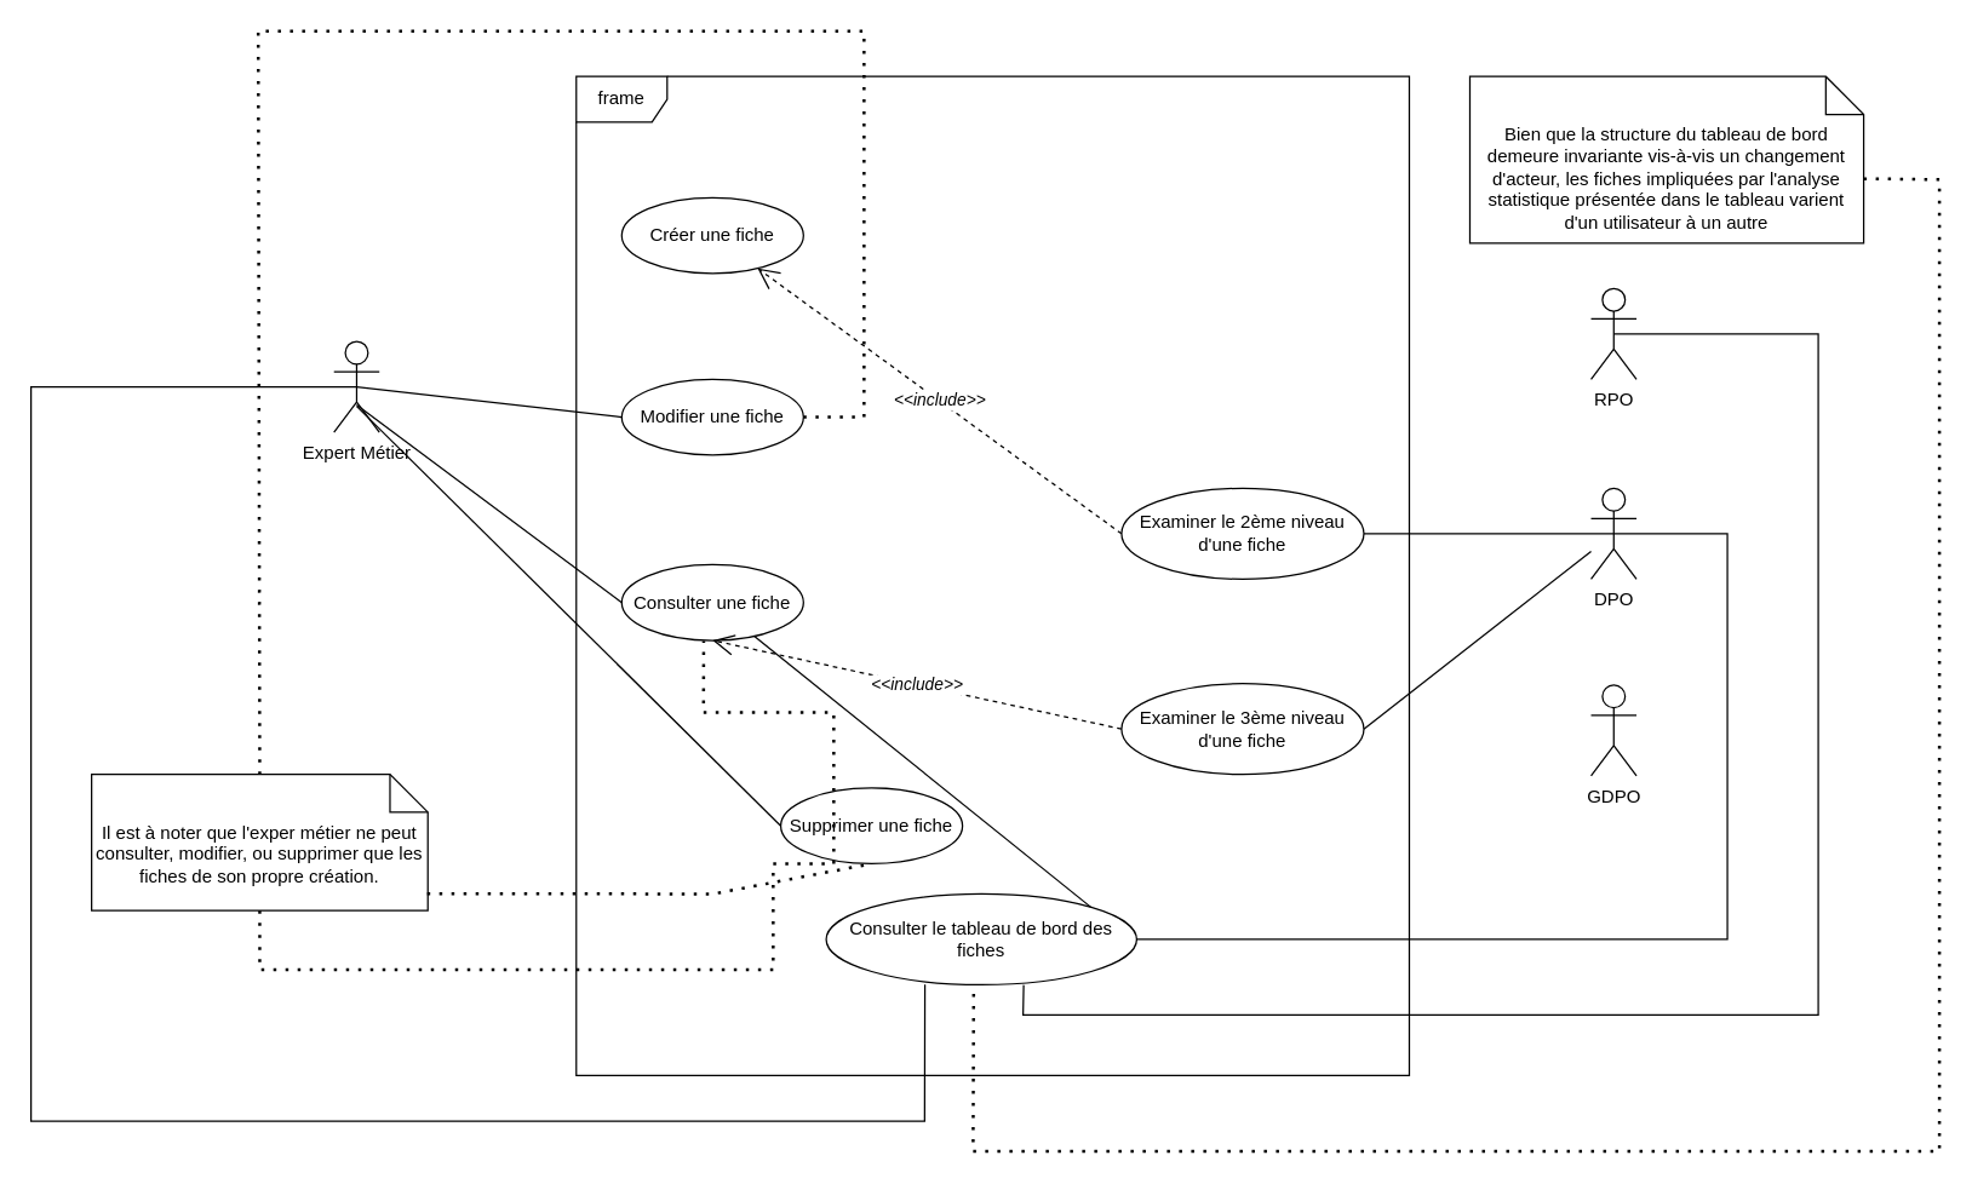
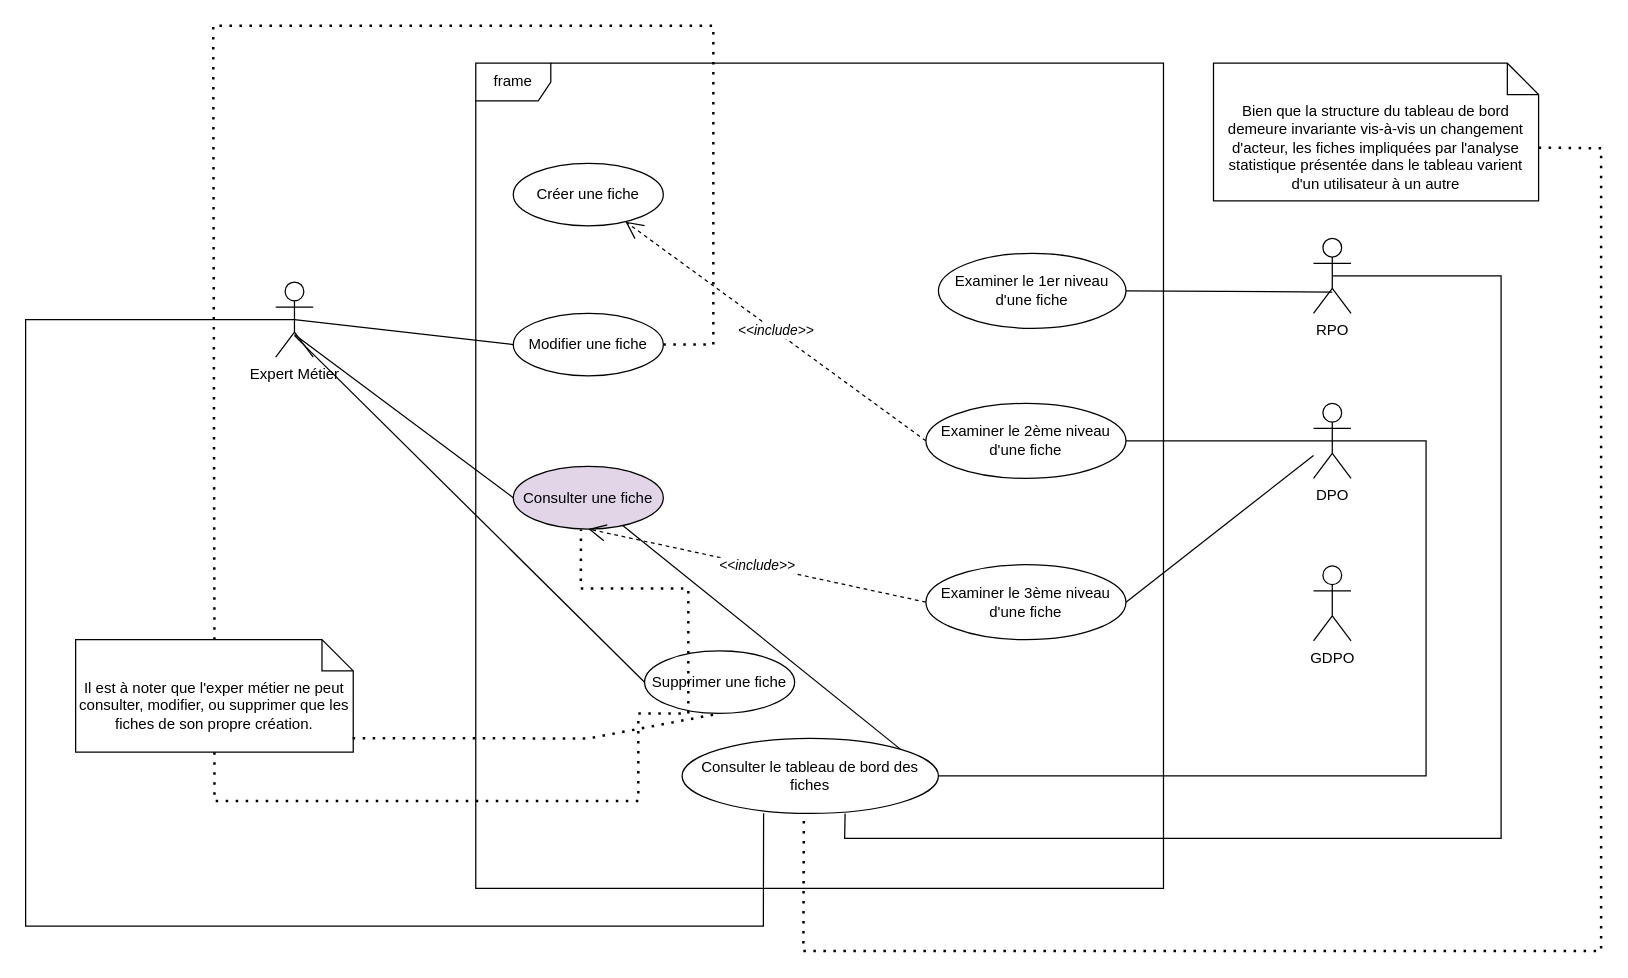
  <mxCell id="0" />
  <mxCell id="1" parent="0" />
  <mxCell id="2" value="frame" style="shape=umlFrame;whiteSpace=wrap;html=1;pointerEvents=0;" vertex="1" parent="1"><mxGeometry x="380" y="50" width="550" height="660" as="geometry" /></mxCell>
  <mxCell id="3" value="Créer une fiche" style="ellipse;whiteSpace=wrap;html=1;" vertex="1" parent="1"><mxGeometry x="410" y="130" width="120" height="50" as="geometry" /></mxCell>
  <mxCell id="4" value="Modifier une fiche" style="ellipse;whiteSpace=wrap;html=1;" vertex="1" parent="1"><mxGeometry x="410" y="250" width="120" height="50" as="geometry" /></mxCell>
  <mxCell id="5" value="Supprimer une fiche" style="ellipse;whiteSpace=wrap;html=1;" vertex="1" parent="1"><mxGeometry x="515" y="520" width="120" height="50" as="geometry" /></mxCell>
- <mxCell id="7" value="Consulter une fiche " style="ellipse;whiteSpace=wrap;html=1;" vertex="1" parent="1"><mxGeometry x="410" y="372.5" width="120" height="50" as="geometry" /></mxCell>
+ <mxCell id="6" value="Examiner le 1er niveau d'une fiche " style="ellipse;whiteSpace=wrap;html=1;" vertex="1" parent="1"><mxGeometry x="750" y="202" width="150" height="60" as="geometry" /></mxCell>
+ <mxCell id="7" value="Consulter une fiche " style="ellipse;whiteSpace=wrap;html=1;fillColor=#e1d5e7;" vertex="1" parent="1"><mxGeometry x="410" y="372.5" width="120" height="50" as="geometry" /></mxCell>
  <mxCell id="8" value="Expert Métier" style="shape=umlActor;verticalLabelPosition=bottom;verticalAlign=top;html=1;" vertex="1" parent="1"><mxGeometry x="220" y="225" width="30" height="60" as="geometry" /></mxCell>
  <mxCell id="9" value="RPO" style="shape=umlActor;verticalLabelPosition=bottom;verticalAlign=top;html=1;" vertex="1" parent="1"><mxGeometry x="1050" y="190" width="30" height="60" as="geometry" /></mxCell>
  <mxCell id="10" value="DPO" style="shape=umlActor;verticalLabelPosition=bottom;verticalAlign=top;html=1;" vertex="1" parent="1"><mxGeometry x="1050" y="322" width="30" height="60" as="geometry" /></mxCell>
  <mxCell id="11" value="GDPO" style="shape=umlActor;verticalLabelPosition=bottom;verticalAlign=top;html=1;" vertex="1" parent="1"><mxGeometry x="1050" y="452" width="30" height="60" as="geometry" /></mxCell>
  <mxCell id="12" value="Examiner le 2ème niveau d'une fiche " style="ellipse;whiteSpace=wrap;html=1;" vertex="1" parent="1"><mxGeometry x="740" y="322" width="160" height="60" as="geometry" /></mxCell>
  <mxCell id="13" value="Examiner le 3ème niveau d'une fiche " style="ellipse;whiteSpace=wrap;html=1;" vertex="1" parent="1"><mxGeometry x="740" y="451" width="160" height="60" as="geometry" /></mxCell>
  <mxCell id="14" value="Consulter le tableau de bord des fiches" style="ellipse;whiteSpace=wrap;html=1;" vertex="1" parent="1"><mxGeometry x="545" y="590" width="205" height="60" as="geometry" /></mxCell>
  <mxCell id="15" value="" style="endArrow=none;html=1;rounded=0;exitX=0.5;exitY=0.5;exitDx=0;exitDy=0;exitPerimeter=0;entryX=0;entryY=0.5;entryDx=0;entryDy=0;" edge="1" parent="1" source="8" target="4"><mxGeometry width="50" height="50" relative="1" as="geometry"><mxPoint x="260" y="255" as="sourcePoint" /><mxPoint x="420" y="175" as="targetPoint" /></mxGeometry></mxCell>
  <mxCell id="16" value="" style="endArrow=none;html=1;rounded=0;exitX=0.5;exitY=0.714;exitDx=0;exitDy=0;exitPerimeter=0;entryX=0;entryY=0.5;entryDx=0;entryDy=0;" edge="1" parent="1" source="8" target="5"><mxGeometry width="50" height="50" relative="1" as="geometry"><mxPoint x="220" y="370" as="sourcePoint" /><mxPoint x="395" y="370" as="targetPoint" /></mxGeometry></mxCell>
  <mxCell id="17" value="" style="endArrow=none;html=1;rounded=0;exitX=0.5;exitY=0.7;exitDx=0;exitDy=0;exitPerimeter=0;entryX=0;entryY=0.5;entryDx=0;entryDy=0;" edge="1" parent="1" source="8" target="7"><mxGeometry width="50" height="50" relative="1" as="geometry"><mxPoint x="220" y="350" as="sourcePoint" /><mxPoint x="395" y="427" as="targetPoint" /></mxGeometry></mxCell>
+ <mxCell id="18" value="" style="endArrow=none;html=1;rounded=0;exitX=1;exitY=0.5;exitDx=0;exitDy=0;entryX=0.5;entryY=0.717;entryDx=0;entryDy=0;entryPerimeter=0;" edge="1" parent="1" source="6" target="9"><mxGeometry width="50" height="50" relative="1" as="geometry"><mxPoint x="860" y="342" as="sourcePoint" /><mxPoint x="1020" y="262" as="targetPoint" /></mxGeometry></mxCell>
  <mxCell id="19" value="" style="endArrow=none;html=1;rounded=0;exitX=1;exitY=0.5;exitDx=0;exitDy=0;entryX=0.5;entryY=0.5;entryDx=0;entryDy=0;entryPerimeter=0;" edge="1" parent="1" source="12" target="10"><mxGeometry width="50" height="50" relative="1" as="geometry"><mxPoint x="910" y="242" as="sourcePoint" /><mxPoint x="1075" y="250" as="targetPoint" /></mxGeometry></mxCell>
  <mxCell id="20" value="" style="endArrow=none;html=1;rounded=0;exitX=1;exitY=0.5;exitDx=0;exitDy=0;" edge="1" parent="1" source="13" target="10"><mxGeometry width="50" height="50" relative="1" as="geometry"><mxPoint x="910" y="362" as="sourcePoint" /><mxPoint x="1075" y="362" as="targetPoint" /></mxGeometry></mxCell>
  <mxCell id="21" value="&lt;i&gt;&amp;lt;&amp;lt;include&amp;gt;&amp;gt;&lt;/i&gt;" style="endArrow=open;endSize=12;dashed=1;html=1;rounded=0;exitX=0;exitY=0.5;exitDx=0;exitDy=0;" edge="1" parent="1" source="12" target="3"><mxGeometry width="160" relative="1" as="geometry"><mxPoint x="740" y="310" as="sourcePoint" /><mxPoint x="490" y="550" as="targetPoint" /></mxGeometry></mxCell>
  <mxCell id="22" value="&lt;i&gt;&amp;lt;&amp;lt;include&amp;gt;&amp;gt;&lt;/i&gt;" style="endArrow=open;endSize=12;dashed=1;html=1;rounded=0;exitX=0;exitY=0.5;exitDx=0;exitDy=0;entryX=0.5;entryY=1;entryDx=0;entryDy=0;" edge="1" parent="1" source="13" target="7"><mxGeometry width="160" relative="1" as="geometry"><mxPoint x="750" y="300" as="sourcePoint" /><mxPoint x="540" y="445" as="targetPoint" /></mxGeometry></mxCell>
  <mxCell id="23" value="Il est à noter que l'exper métier ne peut consulter, modifier, ou supprimer que les fiches de son propre création." style="shape=note2;boundedLbl=1;whiteSpace=wrap;html=1;size=25;verticalAlign=top;align=center;" vertex="1" parent="1"><mxGeometry x="60" y="511" width="222" height="90" as="geometry" /></mxCell>
  <mxCell id="24" value="" style="endArrow=none;dashed=1;html=1;dashPattern=1 3;strokeWidth=2;rounded=0;entryX=0.5;entryY=1;entryDx=0;entryDy=0;exitX=0.998;exitY=0.875;exitDx=0;exitDy=0;exitPerimeter=0;" edge="1" parent="1" source="23" target="5"><mxGeometry width="50" height="50" relative="1" as="geometry"><mxPoint x="290" y="590" as="sourcePoint" /><mxPoint x="390" y="550" as="targetPoint" /><Array as="points"><mxPoint x="470" y="590" /></Array></mxGeometry></mxCell>
  <mxCell id="25" value="" style="endArrow=none;dashed=1;html=1;dashPattern=1 3;strokeWidth=2;rounded=0;exitX=0.5;exitY=1;exitDx=0;exitDy=0;exitPerimeter=0;entryX=0.451;entryY=1.007;entryDx=0;entryDy=0;entryPerimeter=0;" edge="1" parent="1" source="23" target="7"><mxGeometry width="50" height="50" relative="1" as="geometry"><mxPoint x="180" y="490" as="sourcePoint" /><mxPoint x="230" y="440" as="targetPoint" /><Array as="points"><mxPoint x="171" y="640" /><mxPoint x="510" y="640" /><mxPoint x="510" y="570" /><mxPoint x="550" y="570" /><mxPoint x="550" y="470" /><mxPoint x="464" y="470" /></Array></mxGeometry></mxCell>
  <mxCell id="26" value="" style="endArrow=none;dashed=1;html=1;dashPattern=1 3;strokeWidth=2;rounded=0;exitX=1;exitY=0.5;exitDx=0;exitDy=0;entryX=0.5;entryY=0;entryDx=0;entryDy=0;entryPerimeter=0;" edge="1" parent="1" source="4" target="23"><mxGeometry width="50" height="50" relative="1" as="geometry"><mxPoint x="590" y="220" as="sourcePoint" /><mxPoint x="610" y="10" as="targetPoint" /><Array as="points"><mxPoint x="570" y="275" /><mxPoint x="570" y="20" /><mxPoint x="170" y="20" /></Array></mxGeometry></mxCell>
  <mxCell id="27" value="" style="endArrow=none;html=1;rounded=0;exitX=0.5;exitY=0.5;exitDx=0;exitDy=0;exitPerimeter=0;entryX=0.318;entryY=0.997;entryDx=0;entryDy=0;entryPerimeter=0;" edge="1" parent="1" source="8" target="14"><mxGeometry width="50" height="50" relative="1" as="geometry"><mxPoint x="230" y="333" as="sourcePoint" /><mxPoint x="405" y="590" as="targetPoint" /><Array as="points"><mxPoint x="20" y="255" /><mxPoint x="20" y="740" /><mxPoint x="610" y="740" /></Array></mxGeometry></mxCell>
  <mxCell id="28" value="" style="endArrow=none;html=1;rounded=0;exitX=1;exitY=0;exitDx=0;exitDy=0;" edge="1" parent="1" source="14" target="7"><mxGeometry width="50" height="50" relative="1" as="geometry"><mxPoint x="850" y="600" as="sourcePoint" /><mxPoint x="900" y="550" as="targetPoint" /></mxGeometry></mxCell>
  <mxCell id="29" value="" style="endArrow=none;html=1;rounded=0;entryX=0.5;entryY=0.5;entryDx=0;entryDy=0;entryPerimeter=0;exitX=1;exitY=0.5;exitDx=0;exitDy=0;" edge="1" parent="1" source="14" target="10"><mxGeometry width="50" height="50" relative="1" as="geometry"><mxPoint x="760" y="630" as="sourcePoint" /><mxPoint x="1075" y="492" as="targetPoint" /><Array as="points"><mxPoint x="1140" y="620" /><mxPoint x="1140" y="352" /></Array></mxGeometry></mxCell>
  <mxCell id="30" value="" style="endArrow=none;html=1;rounded=0;exitX=0.636;exitY=1.002;exitDx=0;exitDy=0;exitPerimeter=0;entryX=0.5;entryY=0.5;entryDx=0;entryDy=0;entryPerimeter=0;" edge="1" parent="1" source="14" target="9"><mxGeometry width="50" height="50" relative="1" as="geometry"><mxPoint x="1000" y="720" as="sourcePoint" /><mxPoint x="1050" y="670" as="targetPoint" /><Array as="points"><mxPoint x="675" y="670" /><mxPoint x="1200" y="670" /><mxPoint x="1200" y="220" /></Array></mxGeometry></mxCell>
  <mxCell id="31" value="Bien que la structure du tableau de bord demeure invariante vis-à-vis un changement d'acteur, les fiches impliquées par l'analyse statistique présentée dans le tableau varient d'un utilisateur à un autre" style="shape=note2;boundedLbl=1;whiteSpace=wrap;html=1;size=25;verticalAlign=top;align=center;" vertex="1" parent="1"><mxGeometry x="970" y="50" width="260" height="110" as="geometry" /></mxCell>
  <mxCell id="32" value="" style="endArrow=none;dashed=1;html=1;dashPattern=1 3;strokeWidth=2;rounded=0;entryX=0.475;entryY=0.997;entryDx=0;entryDy=0;entryPerimeter=0;exitX=0;exitY=0;exitDx=260;exitDy=67.5;exitPerimeter=0;" edge="1" parent="1" source="31" target="14"><mxGeometry width="50" height="50" relative="1" as="geometry"><mxPoint x="1260" y="90" as="sourcePoint" /><mxPoint x="800" y="850" as="targetPoint" /><Array as="points"><mxPoint x="1280" y="118" /><mxPoint x="1280" y="760" /><mxPoint x="642" y="760" /></Array></mxGeometry></mxCell>
